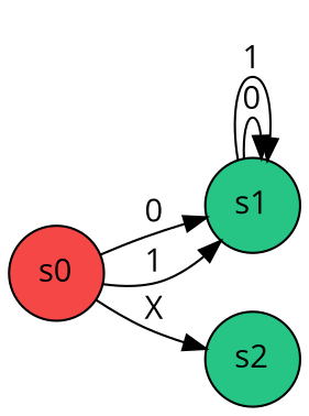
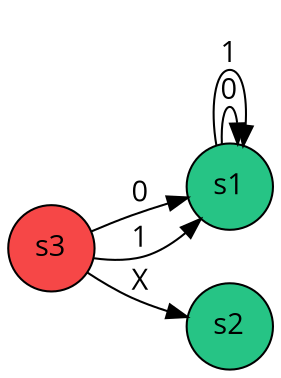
  digraph {
    fontname="Open Sans"
    rankdir=LR
    node [fillcolor="#26C485" fontname="Open Sans" shape=circle style=filled]
    edge [fontname="Open Sans"]
    s1
-   s0 [fillcolor="#f64747"]
+   s0 [fillcolor="#f64747" label=s3]
    s2
    s1 -> s1 [label=0]
    s1 -> s1 [label=1]
    s0 -> s1 [label=0]
    s0 -> s1 [label=1]
    s0 -> s2 [label=X]
  }
